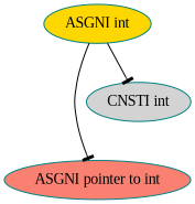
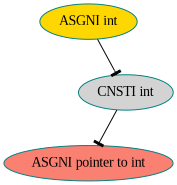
  digraph {
    fontname="Liberation Serif"
    node [color=teal fontname="Liberation Serif" style=filled]
    edge [arrowhead=tee fontname="Liberation Serif"]
    n1 [fillcolor=gold label="ASGNI int"]
    n2 [fillcolor=salmon label="ASGNI pointer to int"]
    n3 [fillcolor=lightgrey label="CNSTI int"]
-   n1 -> n2
+   n3 -> n2
    n1 -> n3
  }
